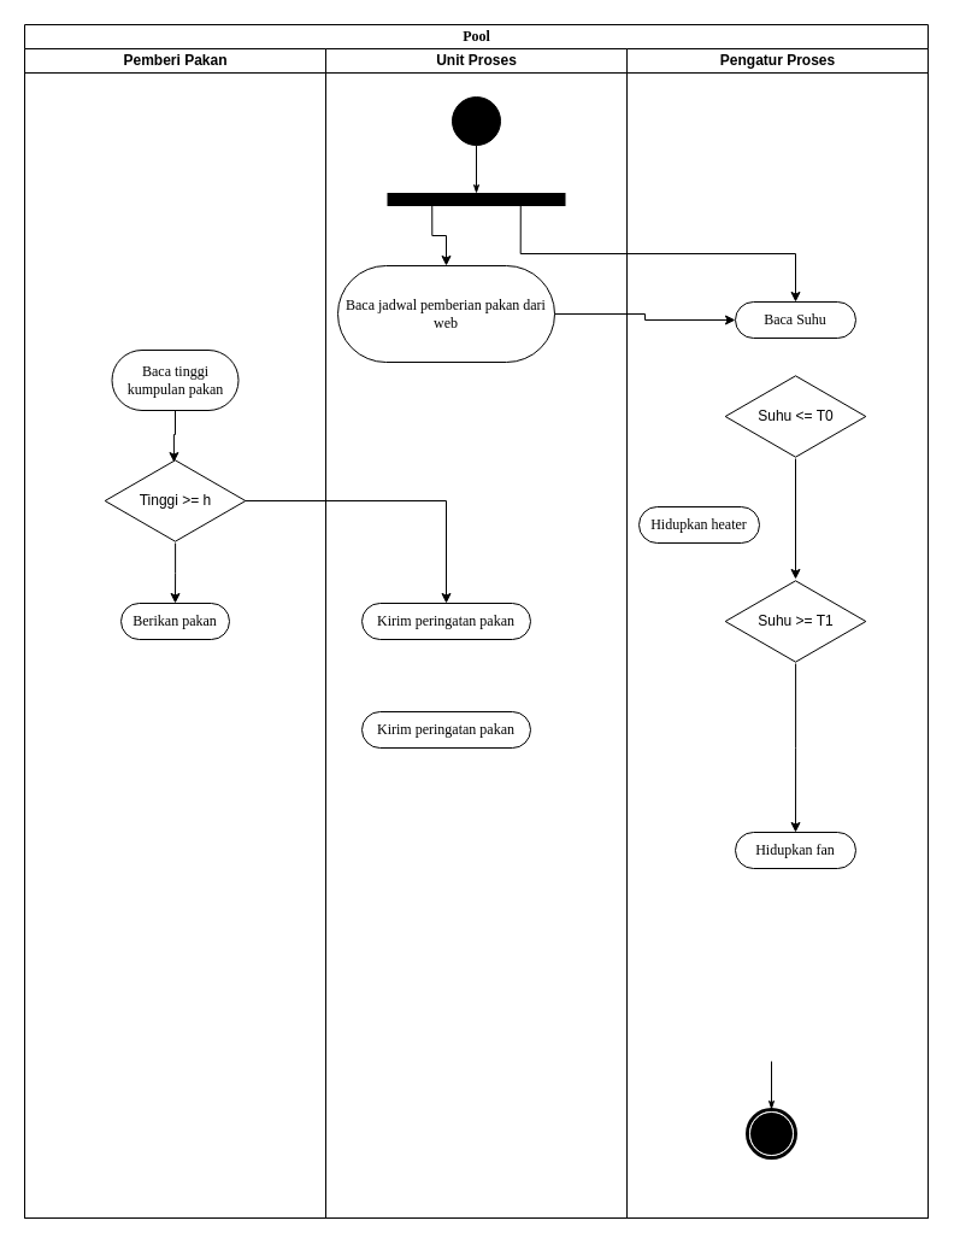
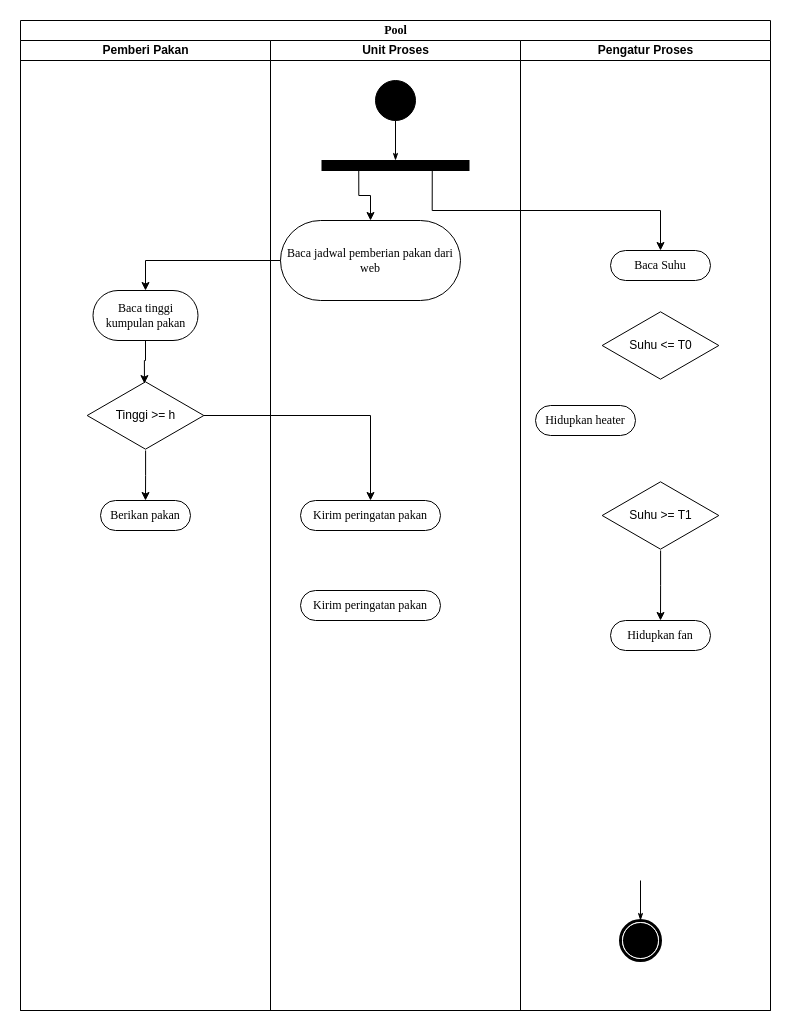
  <mxCell id="0" />
  <mxCell id="1" parent="0" />
  <mxCell id="2" value="Pool" style="swimlane;html=1;childLayout=stackLayout;startSize=20;rounded=0;shadow=0;comic=0;labelBackgroundColor=none;strokeWidth=1;fontFamily=Verdana;fontSize=12;align=center;" parent="1" vertex="1"><mxGeometry x="20" y="20" width="750" height="990" as="geometry" /></mxCell>
  <mxCell id="3" value="Pemberi Pakan" style="swimlane;html=1;startSize=20;" parent="2" vertex="1"><mxGeometry y="20" width="250" height="970" as="geometry" /></mxCell>
  <mxCell id="4" style="edgeStyle=none;rounded=0;html=1;labelBackgroundColor=none;startArrow=none;startFill=0;startSize=5;endArrow=classicThin;endFill=1;endSize=5;jettySize=auto;orthogonalLoop=1;strokeWidth=1;fontFamily=Verdana;fontSize=12" parent="3" edge="1"><mxGeometry relative="1" as="geometry"><mxPoint x="142.273" y="335" as="targetPoint" /></mxGeometry></mxCell>
  <mxCell id="5" style="edgeStyle=none;rounded=0;html=1;dashed=1;labelBackgroundColor=none;startArrow=none;startFill=0;startSize=5;endArrow=oval;endFill=0;endSize=5;jettySize=auto;orthogonalLoop=1;strokeWidth=1;fontFamily=Verdana;fontSize=12" parent="3" edge="1"><mxGeometry relative="1" as="geometry"><mxPoint x="140" y="295" as="targetPoint" /></mxGeometry></mxCell>
  <mxCell id="6" value="Unit Proses" style="swimlane;html=1;startSize=20;" parent="2" vertex="1"><mxGeometry x="250" y="20" width="250" height="970" as="geometry" /></mxCell>
  <mxCell id="7" style="edgeStyle=orthogonalEdgeStyle;rounded=0;orthogonalLoop=1;jettySize=auto;html=1;exitX=0.25;exitY=1;exitDx=0;exitDy=0;entryX=0.5;entryY=0;entryDx=0;entryDy=0;" edge="1" parent="6" source="8" target="18"><mxGeometry relative="1" as="geometry" /></mxCell>
  <mxCell id="8" value="" style="whiteSpace=wrap;html=1;rounded=0;shadow=0;comic=0;labelBackgroundColor=none;strokeWidth=1;fillColor=#000000;fontFamily=Verdana;fontSize=12;align=center;rotation=0;" parent="6" vertex="1"><mxGeometry x="51.5" y="120" width="147" height="10" as="geometry" /></mxCell>
  <mxCell id="9" style="edgeStyle=none;rounded=0;html=1;labelBackgroundColor=none;startArrow=none;startFill=0;startSize=5;endArrow=classicThin;endFill=1;endSize=5;jettySize=auto;orthogonalLoop=1;strokeWidth=1;fontFamily=Verdana;fontSize=12" parent="6" edge="1"><mxGeometry relative="1" as="geometry"><mxPoint x="125.5" y="480" as="sourcePoint" /></mxGeometry></mxCell>
  <mxCell id="10" style="edgeStyle=none;rounded=0;html=1;labelBackgroundColor=none;startArrow=none;startFill=0;startSize=5;endArrow=classicThin;endFill=1;endSize=5;jettySize=auto;orthogonalLoop=1;strokeWidth=1;fontFamily=Verdana;fontSize=12" parent="6" edge="1"><mxGeometry relative="1" as="geometry"><mxPoint x="113.55" y="420" as="sourcePoint" /></mxGeometry></mxCell>
  <mxCell id="11" style="edgeStyle=orthogonalEdgeStyle;rounded=0;html=1;entryX=0.25;entryY=0;labelBackgroundColor=none;startArrow=none;startFill=0;startSize=5;endArrow=classicThin;endFill=1;endSize=5;jettySize=auto;orthogonalLoop=1;strokeWidth=1;fontFamily=Verdana;fontSize=12" parent="6" edge="1"><mxGeometry relative="1" as="geometry"><mxPoint x="76.75" y="410" as="targetPoint" /></mxGeometry></mxCell>
  <mxCell id="12" style="edgeStyle=none;rounded=0;html=1;labelBackgroundColor=none;startArrow=none;startFill=0;startSize=5;endArrow=classicThin;endFill=1;endSize=5;jettySize=auto;orthogonalLoop=1;strokeWidth=1;fontFamily=Verdana;fontSize=12" parent="6" edge="1"><mxGeometry relative="1" as="geometry"><mxPoint x="140.357" y="580" as="targetPoint" /></mxGeometry></mxCell>
  <mxCell id="13" style="edgeStyle=none;rounded=0;html=1;dashed=1;labelBackgroundColor=none;startArrow=none;startFill=0;startSize=5;endArrow=oval;endFill=0;endSize=5;jettySize=auto;orthogonalLoop=1;strokeWidth=1;fontFamily=Verdana;fontSize=12" parent="6" edge="1"><mxGeometry relative="1" as="geometry"><mxPoint x="101.793" y="480" as="targetPoint" /></mxGeometry></mxCell>
  <mxCell id="14" style="edgeStyle=none;rounded=0;html=1;dashed=1;labelBackgroundColor=none;startArrow=none;startFill=0;startSize=5;endArrow=oval;endFill=0;endSize=5;jettySize=auto;orthogonalLoop=1;strokeWidth=1;fontFamily=Verdana;fontSize=12" parent="6" edge="1"><mxGeometry relative="1" as="geometry"><mxPoint x="125" y="529.167" as="targetPoint" /></mxGeometry></mxCell>
  <mxCell id="15" style="edgeStyle=none;rounded=0;html=1;dashed=1;labelBackgroundColor=none;startArrow=none;startFill=0;startSize=5;endArrow=oval;endFill=0;endSize=5;jettySize=auto;orthogonalLoop=1;strokeWidth=1;fontFamily=Verdana;fontSize=12" parent="6" edge="1"><mxGeometry relative="1" as="geometry"><mxPoint x="127.081" y="610" as="targetPoint" /></mxGeometry></mxCell>
  <mxCell id="16" value="" style="ellipse;whiteSpace=wrap;html=1;rounded=0;shadow=0;comic=0;labelBackgroundColor=none;strokeWidth=1;fillColor=#000000;fontFamily=Verdana;fontSize=12;align=center;" parent="6" vertex="1"><mxGeometry x="105" y="40" width="40" height="40" as="geometry" /></mxCell>
  <mxCell id="17" style="edgeStyle=orthogonalEdgeStyle;rounded=0;html=1;entryX=0.5;entryY=0;labelBackgroundColor=none;startArrow=none;startFill=0;startSize=5;endArrow=classicThin;endFill=1;endSize=5;jettySize=auto;orthogonalLoop=1;strokeWidth=1;fontFamily=Verdana;fontSize=12;exitX=0.5;exitY=1;exitDx=0;exitDy=0;entryDx=0;entryDy=0;" parent="6" source="16" target="8" edge="1"><mxGeometry relative="1" as="geometry"><Array as="points" /><mxPoint x="-70" y="125" as="sourcePoint" /></mxGeometry></mxCell>
  <mxCell id="18" value="Baca jadwal pemberian pakan dari web" style="rounded=1;whiteSpace=wrap;html=1;shadow=0;comic=0;labelBackgroundColor=none;strokeWidth=1;fontFamily=Verdana;fontSize=12;align=center;arcSize=50;" parent="6" vertex="1"><mxGeometry x="10" y="180" width="180" height="80" as="geometry" /></mxCell>
  <mxCell id="19" value="Baca tinggi kumpulan pakan" style="rounded=1;whiteSpace=wrap;html=1;shadow=0;comic=0;labelBackgroundColor=none;strokeWidth=1;fontFamily=Verdana;fontSize=12;align=center;arcSize=50;" vertex="1" parent="6"><mxGeometry x="-177.5" y="250" width="105" height="50" as="geometry" /></mxCell>
  <mxCell id="20" value="Tinggi &amp;gt;= h" style="html=1;whiteSpace=wrap;aspect=fixed;shape=isoRectangle;" vertex="1" parent="6"><mxGeometry x="-183.34" y="340" width="116.67" height="70" as="geometry" /></mxCell>
  <mxCell id="21" value="Berikan pakan" style="rounded=1;whiteSpace=wrap;html=1;shadow=0;comic=0;labelBackgroundColor=none;strokeWidth=1;fontFamily=Verdana;fontSize=12;align=center;arcSize=50;" vertex="1" parent="6"><mxGeometry x="-170" y="460" width="90" height="30" as="geometry" /></mxCell>
- <mxCell id="22" style="edgeStyle=orthogonalEdgeStyle;rounded=0;orthogonalLoop=1;jettySize=auto;html=1;" edge="1" parent="6" source="18" target="43"><mxGeometry relative="1" as="geometry" /></mxCell>
+ <mxCell id="22" style="edgeStyle=orthogonalEdgeStyle;rounded=0;orthogonalLoop=1;jettySize=auto;html=1;entryX=0.5;entryY=0;entryDx=0;entryDy=0;" edge="1" parent="6" source="18" target="19"><mxGeometry relative="1" as="geometry" /></mxCell>
  <mxCell id="23" value="Kirim peringatan pakan" style="rounded=1;whiteSpace=wrap;html=1;shadow=0;comic=0;labelBackgroundColor=none;strokeWidth=1;fontFamily=Verdana;fontSize=12;align=center;arcSize=50;" vertex="1" parent="6"><mxGeometry x="30" y="460" width="140" height="30" as="geometry" /></mxCell>
  <mxCell id="24" style="edgeStyle=orthogonalEdgeStyle;rounded=0;orthogonalLoop=1;jettySize=auto;html=1;entryX=0.5;entryY=0;entryDx=0;entryDy=0;" edge="1" parent="6" source="20" target="23"><mxGeometry relative="1" as="geometry" /></mxCell>
  <mxCell id="25" style="edgeStyle=orthogonalEdgeStyle;rounded=0;orthogonalLoop=1;jettySize=auto;html=1;entryX=0.491;entryY=0.044;entryDx=0;entryDy=0;entryPerimeter=0;" edge="1" parent="6" source="19" target="20"><mxGeometry relative="1" as="geometry" /></mxCell>
  <mxCell id="26" style="edgeStyle=orthogonalEdgeStyle;rounded=0;orthogonalLoop=1;jettySize=auto;html=1;entryX=0.5;entryY=0;entryDx=0;entryDy=0;" edge="1" parent="6" source="20" target="21"><mxGeometry relative="1" as="geometry" /></mxCell>
  <mxCell id="27" value="Kirim peringatan pakan" style="rounded=1;whiteSpace=wrap;html=1;shadow=0;comic=0;labelBackgroundColor=none;strokeWidth=1;fontFamily=Verdana;fontSize=12;align=center;arcSize=50;" vertex="1" parent="6"><mxGeometry x="30" y="550" width="140" height="30" as="geometry" /></mxCell>
  <mxCell id="28" value="Pengatur Proses" style="swimlane;html=1;startSize=20;" parent="2" vertex="1"><mxGeometry x="500" y="20" width="250" height="970" as="geometry" /></mxCell>
  <mxCell id="29" style="rounded=0;html=1;labelBackgroundColor=none;startArrow=none;startFill=0;startSize=5;endArrow=classicThin;endFill=1;endSize=5;jettySize=auto;orthogonalLoop=1;strokeWidth=1;fontFamily=Verdana;fontSize=12" parent="28" edge="1"><mxGeometry relative="1" as="geometry"><mxPoint x="83.75" y="238" as="sourcePoint" /></mxGeometry></mxCell>
  <mxCell id="30" style="edgeStyle=none;rounded=0;html=1;labelBackgroundColor=none;startArrow=none;startFill=0;startSize=5;endArrow=classicThin;endFill=1;endSize=5;jettySize=auto;orthogonalLoop=1;strokeWidth=1;fontFamily=Verdana;fontSize=12" parent="28" edge="1"><mxGeometry relative="1" as="geometry"><mxPoint x="85" y="356.111" as="sourcePoint" /></mxGeometry></mxCell>
  <mxCell id="31" style="edgeStyle=none;rounded=0;html=1;labelBackgroundColor=none;startArrow=none;startFill=0;startSize=5;endArrow=classicThin;endFill=1;endSize=5;jettySize=auto;orthogonalLoop=1;strokeWidth=1;fontFamily=Verdana;fontSize=12" parent="28" edge="1"><mxGeometry relative="1" as="geometry"><mxPoint x="70.565" y="298" as="sourcePoint" /></mxGeometry></mxCell>
  <mxCell id="32" style="edgeStyle=none;rounded=0;html=1;labelBackgroundColor=none;startArrow=none;startFill=0;startSize=5;endArrow=classicThin;endFill=1;endSize=5;jettySize=auto;orthogonalLoop=1;strokeWidth=1;fontFamily=Verdana;fontSize=12" parent="28" edge="1"><mxGeometry relative="1" as="geometry"><mxPoint x="30" y="640" as="sourcePoint" /></mxGeometry></mxCell>
  <mxCell id="33" style="edgeStyle=none;rounded=0;html=1;labelBackgroundColor=none;startArrow=none;startFill=0;startSize=5;endArrow=classicThin;endFill=1;endSize=5;jettySize=auto;orthogonalLoop=1;strokeWidth=1;fontFamily=Verdana;fontSize=12" parent="28" edge="1"><mxGeometry relative="1" as="geometry"><mxPoint x="120" y="700" as="sourcePoint" /></mxGeometry></mxCell>
  <mxCell id="34" style="edgeStyle=none;rounded=0;html=1;labelBackgroundColor=none;startArrow=none;startFill=0;startSize=5;endArrow=classicThin;endFill=1;endSize=5;jettySize=auto;orthogonalLoop=1;strokeWidth=1;fontFamily=Verdana;fontSize=12" parent="28" target="35" edge="1"><mxGeometry relative="1" as="geometry"><mxPoint x="120" y="840" as="sourcePoint" /></mxGeometry></mxCell>
  <mxCell id="35" value="" style="shape=mxgraph.bpmn.shape;html=1;verticalLabelPosition=bottom;labelBackgroundColor=#ffffff;verticalAlign=top;perimeter=ellipsePerimeter;outline=end;symbol=terminate;rounded=0;shadow=0;comic=0;strokeWidth=1;fontFamily=Verdana;fontSize=12;align=center;" parent="28" vertex="1"><mxGeometry x="100" y="880" width="40" height="40" as="geometry" /></mxCell>
  <mxCell id="36" style="edgeStyle=none;rounded=0;html=1;dashed=1;labelBackgroundColor=none;startArrow=none;startFill=0;startSize=5;endArrow=oval;endFill=0;endSize=5;jettySize=auto;orthogonalLoop=1;strokeWidth=1;fontFamily=Verdana;fontSize=12" parent="28" edge="1"><mxGeometry relative="1" as="geometry"><mxPoint x="122.955" y="238" as="targetPoint" /></mxGeometry></mxCell>
  <mxCell id="37" style="edgeStyle=none;rounded=0;html=1;dashed=1;labelBackgroundColor=none;startArrow=none;startFill=0;startSize=5;endArrow=oval;endFill=0;endSize=5;jettySize=auto;orthogonalLoop=1;strokeWidth=1;fontFamily=Verdana;fontSize=12" parent="28" edge="1"><mxGeometry relative="1" as="geometry"><mxPoint x="85" y="281.814" as="targetPoint" /></mxGeometry></mxCell>
  <mxCell id="38" style="edgeStyle=none;rounded=0;html=1;dashed=1;labelBackgroundColor=none;startArrow=none;startFill=0;startSize=5;endArrow=oval;endFill=0;endSize=5;jettySize=auto;orthogonalLoop=1;strokeWidth=1;fontFamily=Verdana;fontSize=12" parent="28" edge="1"><mxGeometry relative="1" as="geometry"><mxPoint x="139.231" y="360" as="targetPoint" /></mxGeometry></mxCell>
  <mxCell id="39" style="edgeStyle=none;rounded=0;html=1;dashed=1;labelBackgroundColor=none;startArrow=none;startFill=0;startSize=5;endArrow=oval;endFill=0;endSize=5;jettySize=auto;orthogonalLoop=1;strokeWidth=1;fontFamily=Verdana;fontSize=12" parent="28" edge="1"><mxGeometry relative="1" as="geometry"><mxPoint x="110" y="420.692" as="sourcePoint" /></mxGeometry></mxCell>
  <mxCell id="40" style="edgeStyle=none;rounded=0;html=1;dashed=1;labelBackgroundColor=none;startArrow=none;startFill=0;startSize=5;endArrow=oval;endFill=0;endSize=5;jettySize=auto;orthogonalLoop=1;strokeWidth=1;fontFamily=Verdana;fontSize=12" parent="28" edge="1"><mxGeometry relative="1" as="geometry"><mxPoint x="156.964" y="640" as="sourcePoint" /></mxGeometry></mxCell>
  <mxCell id="41" style="edgeStyle=none;rounded=0;html=1;dashed=1;labelBackgroundColor=none;startArrow=none;startFill=0;startSize=5;endArrow=oval;endFill=0;endSize=5;jettySize=auto;orthogonalLoop=1;strokeWidth=1;fontFamily=Verdana;fontSize=12" parent="28" edge="1"><mxGeometry relative="1" as="geometry"><mxPoint x="120" y="618.239" as="sourcePoint" /></mxGeometry></mxCell>
  <mxCell id="42" style="edgeStyle=none;rounded=0;html=1;dashed=1;labelBackgroundColor=none;startArrow=none;startFill=0;startSize=5;endArrow=oval;endFill=0;endSize=5;jettySize=auto;orthogonalLoop=1;strokeWidth=1;fontFamily=Verdana;fontSize=12" parent="28" edge="1"><mxGeometry relative="1" as="geometry"><mxPoint x="169.6" y="785" as="sourcePoint" /></mxGeometry></mxCell>
  <mxCell id="43" value="Baca Suhu" style="rounded=1;whiteSpace=wrap;html=1;shadow=0;comic=0;labelBackgroundColor=none;strokeWidth=1;fontFamily=Verdana;fontSize=12;align=center;arcSize=50;" vertex="1" parent="28"><mxGeometry x="90" y="210" width="100" height="30" as="geometry" /></mxCell>
- <mxCell id="44" style="edgeStyle=orthogonalEdgeStyle;rounded=0;orthogonalLoop=1;jettySize=auto;html=1;" edge="1" parent="28" source="45" target="48"><mxGeometry relative="1" as="geometry" /></mxCell>
  <mxCell id="45" value="Suhu &amp;lt;= T0" style="html=1;whiteSpace=wrap;aspect=fixed;shape=isoRectangle;" vertex="1" parent="28"><mxGeometry x="81.67" y="270" width="116.67" height="70" as="geometry" /></mxCell>
- <mxCell id="46" value="Hidupkan heater" style="rounded=1;whiteSpace=wrap;html=1;shadow=0;comic=0;labelBackgroundColor=none;strokeWidth=1;fontFamily=Verdana;fontSize=12;align=center;arcSize=50;" vertex="1" parent="28"><mxGeometry x="10" y="380" width="100" height="30" as="geometry" /></mxCell>
+ <mxCell id="46" value="Hidupkan heater" style="rounded=1;whiteSpace=wrap;html=1;shadow=0;comic=0;labelBackgroundColor=none;strokeWidth=1;fontFamily=Verdana;fontSize=12;align=center;arcSize=50;" vertex="1" parent="28"><mxGeometry x="15" y="365" width="100" height="30" as="geometry" /></mxCell>
  <mxCell id="47" style="edgeStyle=orthogonalEdgeStyle;rounded=0;orthogonalLoop=1;jettySize=auto;html=1;entryX=0.5;entryY=0;entryDx=0;entryDy=0;" edge="1" parent="28" source="48" target="49"><mxGeometry relative="1" as="geometry" /></mxCell>
  <mxCell id="48" value="Suhu &amp;gt;= T1" style="html=1;whiteSpace=wrap;aspect=fixed;shape=isoRectangle;" vertex="1" parent="28"><mxGeometry x="81.66" y="440" width="116.67" height="70" as="geometry" /></mxCell>
- <mxCell id="49" value="Hidupkan fan" style="rounded=1;whiteSpace=wrap;html=1;shadow=0;comic=0;labelBackgroundColor=none;strokeWidth=1;fontFamily=Verdana;fontSize=12;align=center;arcSize=50;" vertex="1" parent="28"><mxGeometry x="90.01" y="650" width="100" height="30" as="geometry" /></mxCell>
+ <mxCell id="49" value="Hidupkan fan" style="rounded=1;whiteSpace=wrap;html=1;shadow=0;comic=0;labelBackgroundColor=none;strokeWidth=1;fontFamily=Verdana;fontSize=12;align=center;arcSize=50;" vertex="1" parent="28"><mxGeometry x="90.01" y="580" width="100" height="30" as="geometry" /></mxCell>
  <mxCell id="50" style="edgeStyle=orthogonalEdgeStyle;rounded=0;html=1;entryX=0.75;entryY=0;labelBackgroundColor=none;startArrow=none;startFill=0;startSize=5;endArrow=classicThin;endFill=1;endSize=5;jettySize=auto;orthogonalLoop=1;strokeWidth=1;fontFamily=Verdana;fontSize=12" parent="2" edge="1"><mxGeometry relative="1" as="geometry"><mxPoint x="465" y="395" as="sourcePoint" /></mxGeometry></mxCell>
  <mxCell id="51" style="edgeStyle=none;rounded=0;html=1;labelBackgroundColor=none;startArrow=none;startFill=0;startSize=5;endArrow=classicThin;endFill=1;endSize=5;jettySize=auto;orthogonalLoop=1;strokeWidth=1;fontFamily=Verdana;fontSize=12" parent="2" edge="1"><mxGeometry relative="1" as="geometry"><mxPoint x="210" y="390.87" as="targetPoint" /></mxGeometry></mxCell>
  <mxCell id="52" style="edgeStyle=none;rounded=0;html=1;labelBackgroundColor=none;startArrow=none;startFill=0;startSize=5;endArrow=classicThin;endFill=1;endSize=5;jettySize=auto;orthogonalLoop=1;strokeWidth=1;fontFamily=Verdana;fontSize=12" parent="2" edge="1"><mxGeometry relative="1" as="geometry"><mxPoint x="465" y="635.87" as="targetPoint" /></mxGeometry></mxCell>
  <mxCell id="53" style="edgeStyle=none;rounded=0;html=1;dashed=1;labelBackgroundColor=none;startArrow=none;startFill=0;startSize=5;endArrow=oval;endFill=0;endSize=5;jettySize=auto;orthogonalLoop=1;strokeWidth=1;fontFamily=Verdana;fontSize=12" parent="2" edge="1"><mxGeometry relative="1" as="geometry"><mxPoint x="465" y="656.222" as="targetPoint" /></mxGeometry></mxCell>
  <mxCell id="54" style="edgeStyle=orthogonalEdgeStyle;rounded=0;orthogonalLoop=1;jettySize=auto;html=1;entryX=0.5;entryY=0;entryDx=0;entryDy=0;exitX=0.75;exitY=1;exitDx=0;exitDy=0;" edge="1" parent="2" source="8" target="43"><mxGeometry relative="1" as="geometry" /></mxCell>
